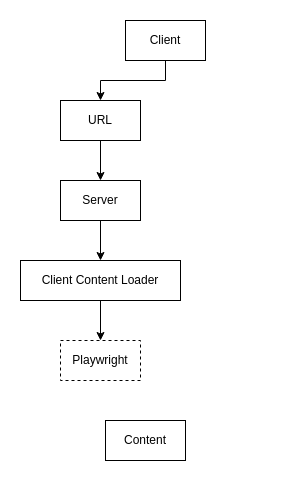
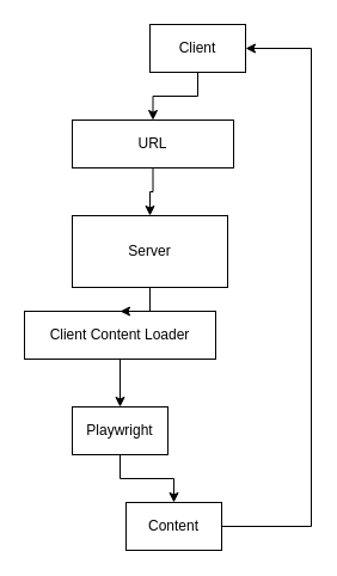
  <mxCell id="0" />
  <mxCell id="1" parent="0" />
  <mxCell id="2" style="edgeStyle=orthogonalEdgeStyle;rounded=0;orthogonalLoop=1;jettySize=auto;html=1;" edge="1" parent="1" source="3" target="11"><mxGeometry relative="1" as="geometry" /></mxCell>
- <mxCell id="3" value="URL" style="whiteSpace=wrap;html=1;" vertex="1" parent="1"><mxGeometry x="60" y="100" width="80" height="40" as="geometry" /></mxCell>
+ <mxCell id="3" value="URL" style="whiteSpace=wrap;html=1;" vertex="1" parent="1"><mxGeometry x="60" y="100" width="135" height="40" as="geometry" /></mxCell>
  <mxCell id="4" value="" style="edgeStyle=orthogonalEdgeStyle;rounded=0;orthogonalLoop=1;jettySize=auto;html=1;" edge="1" parent="1" source="5" target="13"><mxGeometry relative="1" as="geometry" /></mxCell>
  <mxCell id="5" value="Client Content Loader" style="whiteSpace=wrap;html=1;" vertex="1" parent="1"><mxGeometry x="20" y="260" width="160" height="40" as="geometry" /></mxCell>
+ <mxCell id="6" style="edgeStyle=orthogonalEdgeStyle;rounded=0;orthogonalLoop=1;jettySize=auto;html=1;" edge="1" parent="1" source="7" target="9"><mxGeometry relative="1" as="geometry"><Array as="points"><mxPoint x="260" y="440" /><mxPoint x="260" y="40" /></Array></mxGeometry></mxCell>
  <mxCell id="7" value="Content" style="whiteSpace=wrap;html=1;" vertex="1" parent="1"><mxGeometry x="105" y="420" width="80" height="40" as="geometry" /></mxCell>
  <mxCell id="8" style="edgeStyle=orthogonalEdgeStyle;rounded=0;orthogonalLoop=1;jettySize=auto;html=1;" edge="1" parent="1" source="9" target="3"><mxGeometry relative="1" as="geometry" /></mxCell>
  <mxCell id="9" value="Client" style="whiteSpace=wrap;html=1;" vertex="1" parent="1"><mxGeometry x="125" y="20" width="80" height="40" as="geometry" /></mxCell>
  <mxCell id="10" style="edgeStyle=orthogonalEdgeStyle;rounded=0;orthogonalLoop=1;jettySize=auto;html=1;" edge="1" parent="1" source="11" target="5"><mxGeometry relative="1" as="geometry" /></mxCell>
- <mxCell id="11" value="Server" style="whiteSpace=wrap;html=1;" vertex="1" parent="1"><mxGeometry x="60" y="180" width="80" height="40" as="geometry" /></mxCell>
- <mxCell id="13" value="Playwright" style="whiteSpace=wrap;html=1;dashed=1;" vertex="1" parent="1"><mxGeometry x="60" y="340" width="80" height="40" as="geometry" /></mxCell>
+ <mxCell id="11" value="Server" style="whiteSpace=wrap;html=1;" vertex="1" parent="1"><mxGeometry x="60" y="180" width="130" height="60" as="geometry" /></mxCell>
+ <mxCell id="12" style="edgeStyle=orthogonalEdgeStyle;rounded=0;orthogonalLoop=1;jettySize=auto;html=1;" edge="1" parent="1" source="13" target="7"><mxGeometry relative="1" as="geometry" /></mxCell>
+ <mxCell id="13" value="Playwright" style="whiteSpace=wrap;html=1;" vertex="1" parent="1"><mxGeometry x="60" y="340" width="80" height="40" as="geometry" /></mxCell>
